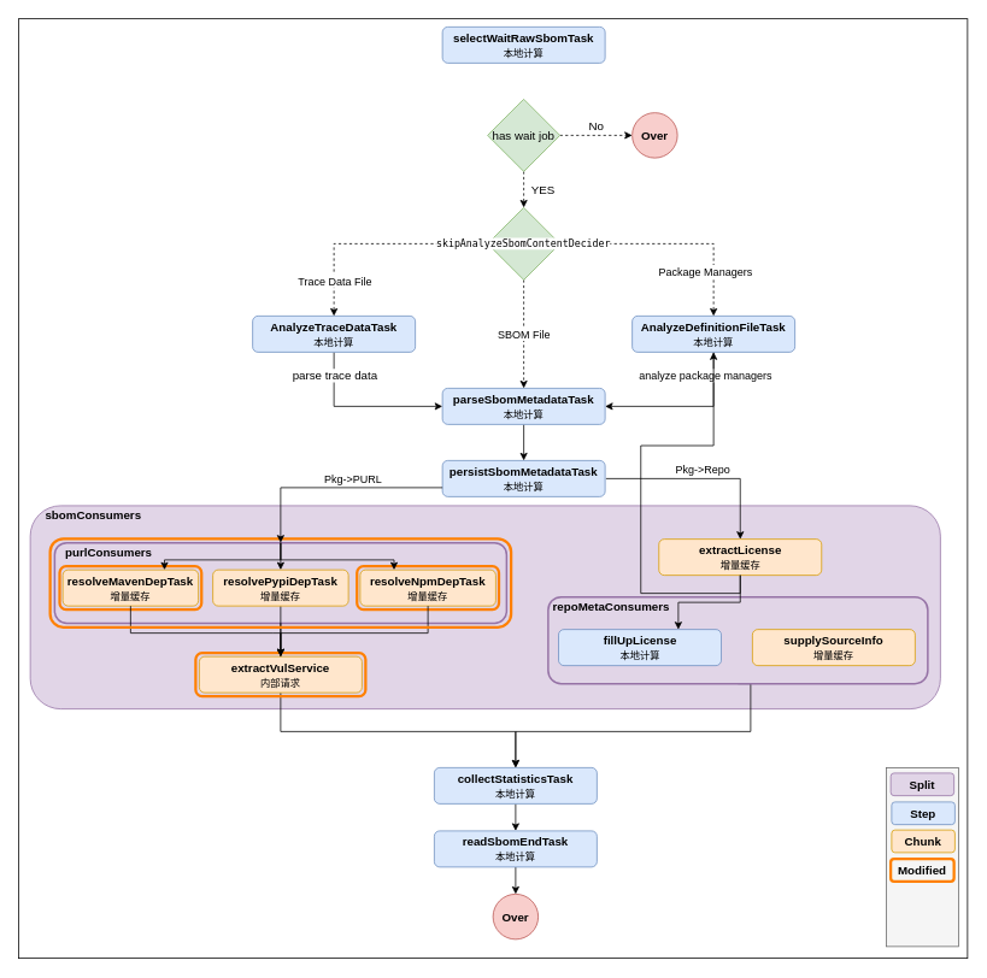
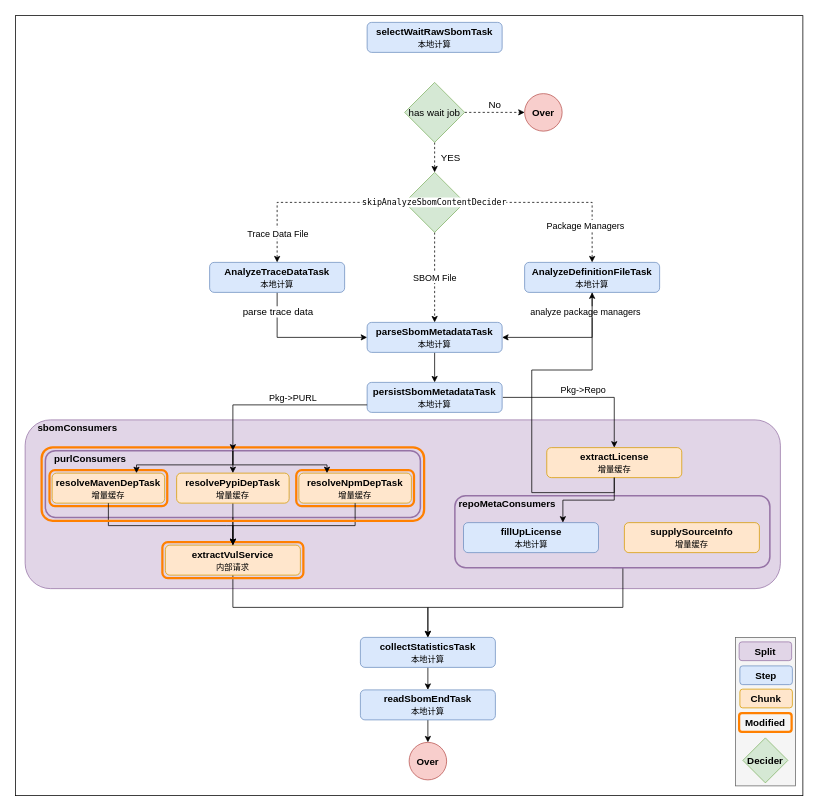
  <mxCell id="0" />
  <mxCell id="1" parent="0" />
  <mxCell id="2" value="" style="rounded=0;whiteSpace=wrap;html=1;" parent="1" vertex="1"><mxGeometry x="20" y="20" width="1050" height="1040" as="geometry" /></mxCell>
  <mxCell id="3" value="" style="rounded=1;whiteSpace=wrap;html=1;fontSize=12;fillColor=#e1d5e7;strokeColor=#9673a6;" parent="1" vertex="1"><mxGeometry x="33" y="559" width="1007" height="225" as="geometry" /></mxCell>
  <mxCell id="4" value="" style="rounded=1;whiteSpace=wrap;html=1;fontSize=12;fillColor=#e1d5e7;strokeColor=#9673a6;strokeWidth=2;" parent="1" vertex="1"><mxGeometry x="60" y="600" width="500" height="89" as="geometry" /></mxCell>
  <mxCell id="5" style="edgeStyle=orthogonalEdgeStyle;rounded=0;orthogonalLoop=1;jettySize=auto;html=1;exitX=0.5;exitY=0;exitDx=0;exitDy=0;entryX=0.5;entryY=0;entryDx=0;entryDy=0;" parent="1" source="4" target="37" edge="1"><mxGeometry relative="1" as="geometry" /></mxCell>
  <mxCell id="6" value="selectWaitRawSbomTask&lt;br&gt;&lt;span style=&quot;font-size: 11px; font-weight: 400;&quot;&gt;本地计算&lt;/span&gt;" style="rounded=1;whiteSpace=wrap;html=1;fillColor=#dae8fc;strokeColor=#6c8ebf;fontSize=13;fontStyle=1" parent="1" vertex="1"><mxGeometry x="489" y="29" width="180" height="40" as="geometry" /></mxCell>
  <mxCell id="7" value="No" style="edgeStyle=orthogonalEdgeStyle;rounded=0;orthogonalLoop=1;jettySize=auto;html=1;exitX=1;exitY=0.5;exitDx=0;exitDy=0;entryX=0;entryY=0.5;entryDx=0;entryDy=0;fontSize=13;dashed=1;" parent="1" source="9" target="10" edge="1"><mxGeometry y="10" relative="1" as="geometry"><mxPoint as="offset" /></mxGeometry></mxCell>
  <mxCell id="8" value="YES" style="edgeStyle=orthogonalEdgeStyle;rounded=0;orthogonalLoop=1;jettySize=auto;html=1;exitX=0.5;exitY=1;exitDx=0;exitDy=0;entryX=0.5;entryY=0;entryDx=0;entryDy=0;fontSize=13;dashed=1;" parent="1" source="9" target="25" edge="1"><mxGeometry y="21" relative="1" as="geometry"><mxPoint as="offset" /></mxGeometry></mxCell>
  <mxCell id="9" value="has wait job" style="rhombus;whiteSpace=wrap;html=1;fillColor=#d5e8d4;strokeColor=#82b366;fontSize=13;" parent="1" vertex="1"><mxGeometry x="539" y="109" width="80" height="80" as="geometry" /></mxCell>
  <mxCell id="10" value="Over" style="ellipse;whiteSpace=wrap;html=1;aspect=fixed;fillColor=#f8cecc;strokeColor=#b85450;fontSize=13;fontStyle=1" parent="1" vertex="1"><mxGeometry x="699" y="124" width="50" height="50" as="geometry" /></mxCell>
  <mxCell id="11" value="persistSbomMetadataTask&lt;br&gt;&lt;span style=&quot;font-size: 11px; font-weight: 400;&quot;&gt;本地计算&lt;/span&gt;" style="rounded=1;whiteSpace=wrap;html=1;fillColor=#dae8fc;strokeColor=#6c8ebf;fontSize=13;fontStyle=1" parent="1" vertex="1"><mxGeometry x="489" y="509" width="180" height="40" as="geometry" /></mxCell>
  <mxCell id="12" style="edgeStyle=orthogonalEdgeStyle;rounded=0;orthogonalLoop=1;jettySize=auto;html=1;exitX=0.5;exitY=1;exitDx=0;exitDy=0;fontSize=13;fontColor=#000000;" parent="1" source="13" target="11" edge="1"><mxGeometry relative="1" as="geometry" /></mxCell>
  <mxCell id="13" value="parseSbomMetadataTask&lt;br&gt;&lt;span style=&quot;font-size: 11px; font-weight: 400;&quot;&gt;本地计算&lt;/span&gt;" style="rounded=1;whiteSpace=wrap;html=1;fillColor=#dae8fc;strokeColor=#6c8ebf;fontSize=13;fontStyle=1" parent="1" vertex="1"><mxGeometry x="489" y="429" width="180" height="40" as="geometry" /></mxCell>
  <mxCell id="14" style="edgeStyle=orthogonalEdgeStyle;rounded=0;orthogonalLoop=1;jettySize=auto;html=1;exitX=0.5;exitY=1;exitDx=0;exitDy=0;entryX=0;entryY=0.5;entryDx=0;entryDy=0;fontSize=13;fontColor=#000000;" parent="1" source="16" target="13" edge="1"><mxGeometry relative="1" as="geometry" /></mxCell>
  <mxCell id="15" value="parse trace data" style="edgeLabel;html=1;align=center;verticalAlign=middle;resizable=0;points=[];fontSize=13;fontColor=#000000;" parent="14" vertex="1" connectable="0"><mxGeometry x="-0.367" relative="1" as="geometry"><mxPoint y="-32" as="offset" /></mxGeometry></mxCell>
  <mxCell id="16" value="AnalyzeTraceDataTask&lt;br&gt;&lt;span style=&quot;font-size: 11px; font-weight: 400;&quot;&gt;本地计算&lt;/span&gt;" style="rounded=1;whiteSpace=wrap;html=1;fillColor=#dae8fc;strokeColor=#6c8ebf;fontSize=13;fontStyle=1" parent="1" vertex="1"><mxGeometry x="279" y="349" width="180" height="40" as="geometry" /></mxCell>
  <mxCell id="17" style="edgeStyle=orthogonalEdgeStyle;rounded=0;orthogonalLoop=1;jettySize=auto;html=1;entryX=1;entryY=0.5;entryDx=0;entryDy=0;fontSize=13;fontColor=#000000;exitX=0.5;exitY=1;exitDx=0;exitDy=0;" parent="1" source="19" target="13" edge="1"><mxGeometry relative="1" as="geometry" /></mxCell>
  <mxCell id="18" value="&lt;font style=&quot;font-size: 12px&quot;&gt;analyze package managers&lt;/font&gt;" style="edgeLabel;html=1;align=center;verticalAlign=middle;resizable=0;points=[];fontSize=13;fontColor=#000000;" parent="17" vertex="1" connectable="0"><mxGeometry x="-0.044" y="1" relative="1" as="geometry"><mxPoint x="16" y="-36" as="offset" /></mxGeometry></mxCell>
  <mxCell id="19" value="AnalyzeDefinitionFileTask&lt;br&gt;&lt;span style=&quot;font-size: 11px; font-weight: 400;&quot;&gt;本地计算&lt;/span&gt;" style="rounded=1;whiteSpace=wrap;html=1;fillColor=#dae8fc;strokeColor=#6c8ebf;fontSize=13;fontStyle=1" parent="1" vertex="1"><mxGeometry x="699" y="349" width="180" height="40" as="geometry" /></mxCell>
  <mxCell id="20" value="&lt;font style=&quot;font-size: 12px&quot;&gt;SBOM File&lt;/font&gt;" style="edgeStyle=orthogonalEdgeStyle;rounded=0;orthogonalLoop=1;jettySize=auto;html=1;exitX=0.5;exitY=1;exitDx=0;exitDy=0;entryX=0.5;entryY=0;entryDx=0;entryDy=0;fontSize=13;fontColor=#000000;dashed=1;" parent="1" source="25" target="13" edge="1"><mxGeometry relative="1" as="geometry"><mxPoint x="579" y="329" as="sourcePoint" /></mxGeometry></mxCell>
  <mxCell id="21" style="edgeStyle=orthogonalEdgeStyle;rounded=0;orthogonalLoop=1;jettySize=auto;html=1;fontSize=13;fontColor=#000000;dashed=1;" parent="1" source="25" target="16" edge="1"><mxGeometry relative="1" as="geometry" /></mxCell>
  <mxCell id="22" value="&lt;font style=&quot;font-size: 12px&quot;&gt;Trace Data File&lt;/font&gt;" style="edgeLabel;html=1;align=center;verticalAlign=middle;resizable=0;points=[];fontSize=13;fontColor=#000000;" parent="21" vertex="1" connectable="0"><mxGeometry x="-0.009" relative="1" as="geometry"><mxPoint x="-46" y="40" as="offset" /></mxGeometry></mxCell>
  <mxCell id="23" style="edgeStyle=orthogonalEdgeStyle;rounded=0;orthogonalLoop=1;jettySize=auto;html=1;exitX=1;exitY=0.5;exitDx=0;exitDy=0;entryX=0.5;entryY=0;entryDx=0;entryDy=0;fontSize=13;fontColor=#000000;dashed=1;" parent="1" source="25" target="19" edge="1"><mxGeometry relative="1" as="geometry" /></mxCell>
  <mxCell id="24" value="&lt;font style=&quot;font-size: 12px&quot;&gt;Package Managers&lt;/font&gt;" style="edgeLabel;html=1;align=center;verticalAlign=middle;resizable=0;points=[];fontSize=13;fontColor=#000000;" parent="23" vertex="1" connectable="0"><mxGeometry x="0.339" y="3" relative="1" as="geometry"><mxPoint x="-7" y="33" as="offset" /></mxGeometry></mxCell>
  <mxCell id="25" value="&lt;pre style=&quot;background-color: rgb(255 , 255 , 255) ; font-family: &amp;#34;jetbrains mono&amp;#34; , monospace ; font-size: 8.3pt&quot;&gt;&lt;pre style=&quot;font-family: &amp;#34;jetbrains mono&amp;#34; , monospace ; font-size: 8.3pt&quot;&gt;skipAnalyzeSbomContentDecider&lt;/pre&gt;&lt;/pre&gt;" style="rhombus;whiteSpace=wrap;html=1;fillColor=#d5e8d4;strokeColor=#82b366;fontSize=13;" parent="1" vertex="1"><mxGeometry x="539" y="229" width="80" height="80" as="geometry" /></mxCell>
  <mxCell id="26" style="edgeStyle=orthogonalEdgeStyle;rounded=0;orthogonalLoop=1;jettySize=auto;html=1;fontSize=12;fontColor=#000000;exitX=0.5;exitY=1;exitDx=0;exitDy=0;entryX=0.5;entryY=0;entryDx=0;entryDy=0;" parent="1" source="4" target="31" edge="1"><mxGeometry relative="1" as="geometry"><mxPoint x="507.5" y="845" as="targetPoint" /><Array as="points"><mxPoint x="310" y="809" /><mxPoint x="570" y="809" /></Array></mxGeometry></mxCell>
  <mxCell id="27" value="&lt;b&gt;purlConsumers&lt;/b&gt;" style="text;html=1;strokeColor=none;fillColor=none;align=center;verticalAlign=middle;whiteSpace=wrap;rounded=0;fontSize=13;fontColor=#000000;" parent="1" vertex="1"><mxGeometry x="50" y="600" width="140" height="20" as="geometry" /></mxCell>
  <mxCell id="28" value="&lt;b&gt;resolveMavenDepTask&lt;br&gt;&lt;/b&gt;&lt;span style=&quot;font-size: 11px; font-weight: 400;&quot;&gt;增量缓存&lt;/span&gt;&lt;b&gt;&lt;br&gt;&lt;/b&gt;" style="rounded=1;whiteSpace=wrap;html=1;fillColor=#ffe6cc;strokeColor=#d79b00;fontSize=13;fontStyle=1" parent="1" vertex="1"><mxGeometry x="69" y="630" width="150" height="40" as="geometry" /></mxCell>
  <mxCell id="29" value="extractVulService&lt;br&gt;&lt;font style=&quot;font-size: 11px; font-weight: normal;&quot;&gt;内部请求&lt;/font&gt;" style="rounded=1;whiteSpace=wrap;html=1;fillColor=#ffe6cc;strokeColor=#d79b00;fontSize=13;fontStyle=1" parent="1" vertex="1"><mxGeometry x="220" y="726" width="180" height="40" as="geometry" /></mxCell>
  <mxCell id="30" style="edgeStyle=orthogonalEdgeStyle;rounded=0;orthogonalLoop=1;jettySize=auto;html=1;exitX=0.5;exitY=1;exitDx=0;exitDy=0;entryX=0.5;entryY=0;entryDx=0;entryDy=0;fontSize=12;fontColor=#000000;" parent="1" source="31" target="33" edge="1"><mxGeometry relative="1" as="geometry" /></mxCell>
  <mxCell id="31" value="collectStatisticsTask&lt;br&gt;&lt;span style=&quot;font-size: 11px; font-weight: 400;&quot;&gt;本地计算&lt;/span&gt;" style="rounded=1;whiteSpace=wrap;html=1;fillColor=#dae8fc;strokeColor=#6c8ebf;fontSize=13;fontStyle=1" parent="1" vertex="1"><mxGeometry x="480" y="849" width="180" height="40" as="geometry" /></mxCell>
  <mxCell id="32" style="edgeStyle=orthogonalEdgeStyle;rounded=0;orthogonalLoop=1;jettySize=auto;html=1;exitX=0.5;exitY=1;exitDx=0;exitDy=0;entryX=0.5;entryY=0;entryDx=0;entryDy=0;fontSize=12;fontColor=#000000;" parent="1" source="33" target="34" edge="1"><mxGeometry relative="1" as="geometry" /></mxCell>
  <mxCell id="33" value="readSbomEndTask&lt;br&gt;&lt;span style=&quot;font-size: 11px; font-weight: 400;&quot;&gt;本地计算&lt;/span&gt;" style="rounded=1;whiteSpace=wrap;html=1;fillColor=#dae8fc;strokeColor=#6c8ebf;fontSize=13;fontStyle=1" parent="1" vertex="1"><mxGeometry x="480" y="919" width="180" height="40" as="geometry" /></mxCell>
  <mxCell id="34" value="Over" style="ellipse;whiteSpace=wrap;html=1;aspect=fixed;fillColor=#f8cecc;strokeColor=#b85450;fontSize=13;fontStyle=1" parent="1" vertex="1"><mxGeometry x="545" y="989" width="50" height="50" as="geometry" /></mxCell>
  <mxCell id="35" style="edgeStyle=orthogonalEdgeStyle;rounded=0;orthogonalLoop=1;jettySize=auto;html=1;fontSize=12;fontColor=#000000;exitX=0.5;exitY=1;exitDx=0;exitDy=0;entryX=0.5;entryY=0;entryDx=0;entryDy=0;" parent="1" source="51" target="31" edge="1"><mxGeometry relative="1" as="geometry"><mxPoint x="507.5" y="845" as="targetPoint" /><mxPoint x="743" y="805" as="sourcePoint" /><Array as="points"><mxPoint x="830" y="809" /><mxPoint x="570" y="809" /></Array></mxGeometry></mxCell>
  <mxCell id="36" style="edgeStyle=orthogonalEdgeStyle;rounded=0;orthogonalLoop=1;jettySize=auto;html=1;exitX=0.5;exitY=1;exitDx=0;exitDy=0;entryX=0.5;entryY=0;entryDx=0;entryDy=0;" parent="1" source="37" target="29" edge="1"><mxGeometry relative="1" as="geometry" /></mxCell>
  <mxCell id="37" value="&lt;b&gt;resolvePypiDepTask&lt;br&gt;&lt;/b&gt;&lt;span style=&quot;font-size: 11px; font-weight: 400;&quot;&gt;增量缓存&lt;/span&gt;&lt;b&gt;&lt;br&gt;&lt;/b&gt;" style="rounded=1;whiteSpace=wrap;html=1;fillColor=#ffe6cc;strokeColor=#d79b00;fontSize=13;fontStyle=1" parent="1" vertex="1"><mxGeometry x="235" y="630" width="150" height="40" as="geometry" /></mxCell>
  <mxCell id="38" value="&lt;b&gt;resolveNpmDepTask&lt;br&gt;&lt;/b&gt;&lt;span style=&quot;font-size: 11px; font-weight: 400;&quot;&gt;增量缓存&lt;/span&gt;&lt;b&gt;&lt;br&gt;&lt;/b&gt;" style="rounded=1;whiteSpace=wrap;html=1;fillColor=#ffe6cc;strokeColor=#d79b00;fontSize=13;fontStyle=1" parent="1" vertex="1"><mxGeometry x="398" y="630" width="150" height="40" as="geometry" /></mxCell>
  <mxCell id="39" value="" style="group" parent="1" vertex="1" connectable="0"><mxGeometry x="980" y="849" width="80" height="198" as="geometry" /></mxCell>
  <mxCell id="40" value="" style="rounded=0;whiteSpace=wrap;html=1;fontSize=11;fillColor=#f5f5f5;fontColor=#333333;strokeColor=#666666;movable=1;resizable=1;rotatable=1;deletable=1;editable=1;connectable=1;" parent="39" vertex="1"><mxGeometry width="80" height="198" as="geometry" /></mxCell>
+ <mxCell id="41" value="Decider" style="rhombus;whiteSpace=wrap;html=1;fillColor=#d5e8d4;strokeColor=#82b366;fontSize=13;movable=1;resizable=1;rotatable=1;deletable=1;editable=1;connectable=1;fontStyle=1" parent="39" vertex="1"><mxGeometry x="10" y="134" width="60" height="60" as="geometry" /></mxCell>
  <mxCell id="42" value="Step" style="rounded=1;whiteSpace=wrap;html=1;fillColor=#dae8fc;strokeColor=#6c8ebf;fontSize=13;fontStyle=1;movable=1;resizable=1;rotatable=1;deletable=1;editable=1;connectable=1;" parent="39" vertex="1"><mxGeometry x="6" y="38" width="70" height="25" as="geometry" /></mxCell>
  <mxCell id="43" value="Chunk" style="rounded=1;whiteSpace=wrap;html=1;fillColor=#ffe6cc;strokeColor=#d79b00;fontSize=13;fontStyle=1;movable=1;resizable=1;rotatable=1;deletable=1;editable=1;connectable=1;" parent="39" vertex="1"><mxGeometry x="6" y="69" width="70" height="25" as="geometry" /></mxCell>
  <mxCell id="44" value="Split" style="rounded=1;whiteSpace=wrap;html=1;fillColor=#e1d5e7;strokeColor=#9673a6;fontSize=13;fontStyle=1;movable=1;resizable=1;rotatable=1;deletable=1;editable=1;connectable=1;" parent="39" vertex="1"><mxGeometry x="5" y="6" width="70" height="25" as="geometry" /></mxCell>
  <mxCell id="45" value="Modified" style="rounded=1;whiteSpace=wrap;html=1;fillColor=none;strokeWidth=3;strokeColor=#FF8000;fontSize=13;fontStyle=1" parent="39" vertex="1"><mxGeometry x="5" y="101" width="70" height="25" as="geometry" /></mxCell>
  <mxCell id="46" value="" style="rounded=1;whiteSpace=wrap;html=1;fillColor=none;strokeWidth=3;strokeColor=#FF8000;" parent="1" vertex="1"><mxGeometry x="216" y="722" width="188" height="48" as="geometry" /></mxCell>
  <mxCell id="47" value="" style="rounded=1;whiteSpace=wrap;html=1;fillColor=none;strokeWidth=3;strokeColor=#FF8000;" parent="1" vertex="1"><mxGeometry x="65.5" y="626" width="157" height="48" as="geometry" /></mxCell>
  <mxCell id="48" value="" style="rounded=1;whiteSpace=wrap;html=1;fillColor=none;strokeWidth=3;strokeColor=#FF8000;" parent="1" vertex="1"><mxGeometry x="394.5" y="626" width="157" height="48" as="geometry" /></mxCell>
  <mxCell id="49" style="edgeStyle=orthogonalEdgeStyle;rounded=0;orthogonalLoop=1;jettySize=auto;html=1;fontSize=12;fontColor=#000000;entryX=0.5;entryY=0;entryDx=0;entryDy=0;exitX=0.5;exitY=1;exitDx=0;exitDy=0;" parent="1" source="28" target="29" edge="1"><mxGeometry relative="1" as="geometry"><mxPoint x="871" y="650" as="targetPoint" /><mxPoint x="301" y="681" as="sourcePoint" /><Array as="points"><mxPoint x="301" y="700" /><mxPoint x="191" y="700" /></Array></mxGeometry></mxCell>
  <mxCell id="50" style="edgeStyle=orthogonalEdgeStyle;rounded=0;orthogonalLoop=1;jettySize=auto;html=1;exitX=0.5;exitY=1;exitDx=0;exitDy=0;entryX=0.5;entryY=0;entryDx=0;entryDy=0;" parent="1" source="38" target="29" edge="1"><mxGeometry relative="1" as="geometry"><Array as="points"><mxPoint x="473" y="700" /><mxPoint x="310" y="700" /></Array></mxGeometry></mxCell>
  <mxCell id="51" value="" style="rounded=1;whiteSpace=wrap;html=1;fontSize=12;fillColor=#e1d5e7;strokeColor=#9673a6;strokeWidth=2;" parent="1" vertex="1"><mxGeometry x="606" y="660" width="420" height="96" as="geometry" /></mxCell>
  <mxCell id="52" value="extractLicense&lt;br&gt;&lt;span style=&quot;font-size: 11px; font-weight: 400;&quot;&gt;增量缓存&lt;/span&gt;" style="rounded=1;whiteSpace=wrap;html=1;fillColor=#ffe6cc;strokeColor=#d79b00;fontSize=13;fontStyle=1" parent="1" vertex="1"><mxGeometry x="728.5" y="596" width="180" height="40" as="geometry" /></mxCell>
  <mxCell id="53" value="supplySourceInfo&lt;br&gt;&lt;span style=&quot;font-weight: normal;&quot;&gt;&lt;font style=&quot;font-size: 11px;&quot;&gt;增量缓存&lt;/font&gt;&lt;/span&gt;" style="rounded=1;whiteSpace=wrap;fillColor=#ffe6cc;strokeColor=#d79b00;fontSize=13;fontStyle=1;html=1;" parent="1" vertex="1"><mxGeometry x="832" y="696" width="180" height="40" as="geometry" /></mxCell>
  <mxCell id="54" value="fillUpLicense&lt;br&gt;&lt;span style=&quot;font-weight: normal;&quot;&gt;&lt;font style=&quot;font-size: 11px;&quot;&gt;本地计算&lt;/font&gt;&lt;/span&gt;" style="rounded=1;whiteSpace=wrap;fillColor=#dae8fc;strokeColor=#6c8ebf;fontSize=13;fontStyle=1;html=1;" parent="1" vertex="1"><mxGeometry x="617.5" y="696" width="180" height="40" as="geometry" /></mxCell>
  <mxCell id="55" value="&lt;b&gt;repoMetaConsumers&lt;/b&gt;" style="text;html=1;strokeColor=none;fillColor=none;align=center;verticalAlign=middle;whiteSpace=wrap;rounded=0;fontSize=13;fontColor=#000000;" parent="1" vertex="1"><mxGeometry x="606" y="660" width="140" height="20" as="geometry" /></mxCell>
  <mxCell id="56" style="edgeStyle=orthogonalEdgeStyle;rounded=0;orthogonalLoop=1;jettySize=auto;html=1;exitX=0.5;exitY=1;exitDx=0;exitDy=0;fontSize=13;" parent="1" source="52" target="19" edge="1"><mxGeometry relative="1" as="geometry" /></mxCell>
  <mxCell id="57" style="edgeStyle=orthogonalEdgeStyle;rounded=0;orthogonalLoop=1;jettySize=auto;html=1;exitX=0.5;exitY=1;exitDx=0;exitDy=0;fontSize=13;" parent="1" source="52" edge="1"><mxGeometry relative="1" as="geometry"><mxPoint x="750" y="696" as="targetPoint" /><Array as="points"><mxPoint x="819" y="666" /><mxPoint x="750" y="666" /><mxPoint x="750" y="696" /></Array></mxGeometry></mxCell>
  <mxCell id="58" style="edgeStyle=orthogonalEdgeStyle;rounded=0;orthogonalLoop=1;jettySize=auto;html=1;fontSize=12;fontColor=#000000;entryX=0.5;entryY=0;entryDx=0;entryDy=0;" parent="1" target="52" edge="1"><mxGeometry relative="1" as="geometry"><mxPoint x="670" y="529" as="sourcePoint" /><Array as="points"><mxPoint x="819" y="529" /></Array><mxPoint x="853" y="579" as="targetPoint" /></mxGeometry></mxCell>
  <mxCell id="59" value="Pkg-&amp;gt;Repo" style="edgeLabel;html=1;align=center;verticalAlign=middle;resizable=0;points=[];fontSize=12;fontColor=#000000;" parent="58" vertex="1" connectable="0"><mxGeometry x="-0.016" y="-1" relative="1" as="geometry"><mxPoint y="-11" as="offset" /></mxGeometry></mxCell>
  <mxCell id="60" value="&lt;b&gt;sbomConsumers&lt;/b&gt;" style="text;html=1;strokeColor=none;fillColor=none;align=center;verticalAlign=middle;whiteSpace=wrap;rounded=0;fontSize=13;fontColor=#000000;" parent="1" vertex="1"><mxGeometry x="33" y="559" width="140" height="20" as="geometry" /></mxCell>
  <mxCell id="61" style="edgeStyle=orthogonalEdgeStyle;rounded=0;orthogonalLoop=1;jettySize=auto;html=1;exitX=0.5;exitY=0;exitDx=0;exitDy=0;entryX=0.75;entryY=0;entryDx=0;entryDy=0;" parent="1" source="4" target="28" edge="1"><mxGeometry relative="1" as="geometry"><Array as="points"><mxPoint x="310" y="619" /><mxPoint x="181" y="619" /></Array></mxGeometry></mxCell>
  <mxCell id="62" style="edgeStyle=orthogonalEdgeStyle;rounded=0;orthogonalLoop=1;jettySize=auto;html=1;exitX=0.5;exitY=0;exitDx=0;exitDy=0;entryX=0.25;entryY=0;entryDx=0;entryDy=0;" parent="1" source="4" target="38" edge="1"><mxGeometry relative="1" as="geometry"><Array as="points"><mxPoint x="310" y="619" /><mxPoint x="436" y="619" /><mxPoint x="436" y="630" /></Array></mxGeometry></mxCell>
  <mxCell id="63" value="" style="rounded=1;whiteSpace=wrap;html=1;fillColor=none;strokeWidth=3;strokeColor=#FF8000;" parent="1" vertex="1"><mxGeometry x="55" y="595.5" width="510" height="98" as="geometry" /></mxCell>
  <mxCell id="64" style="edgeStyle=orthogonalEdgeStyle;rounded=0;orthogonalLoop=1;jettySize=auto;html=1;fontSize=12;fontColor=#000000;exitX=0;exitY=0.5;exitDx=0;exitDy=0;entryX=0.5;entryY=0;entryDx=0;entryDy=0;" parent="1" target="4" edge="1"><mxGeometry relative="1" as="geometry"><mxPoint x="400" y="589" as="targetPoint" /><Array as="points"><mxPoint x="310" y="539" /></Array><mxPoint x="489" y="539" as="sourcePoint" /></mxGeometry></mxCell>
  <mxCell id="65" value="Pkg-&amp;gt;PURL" style="edgeLabel;html=1;align=center;verticalAlign=middle;resizable=0;points=[];fontSize=12;fontColor=#000000;" parent="64" vertex="1" connectable="0"><mxGeometry x="-0.166" y="-2" relative="1" as="geometry"><mxPoint y="-8" as="offset" /></mxGeometry></mxCell>
